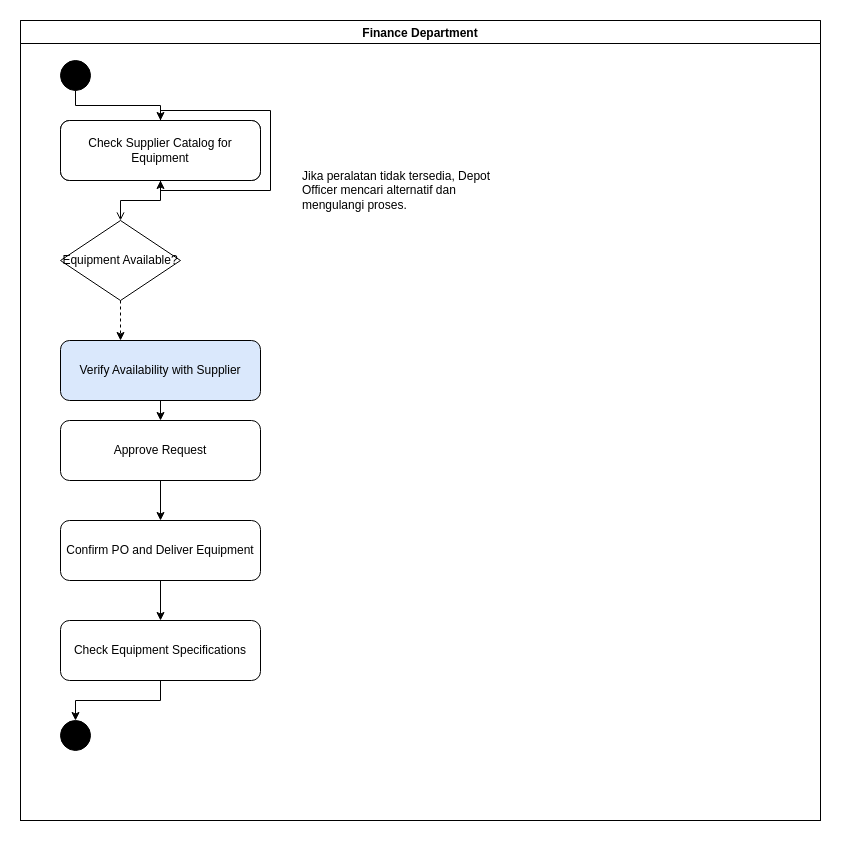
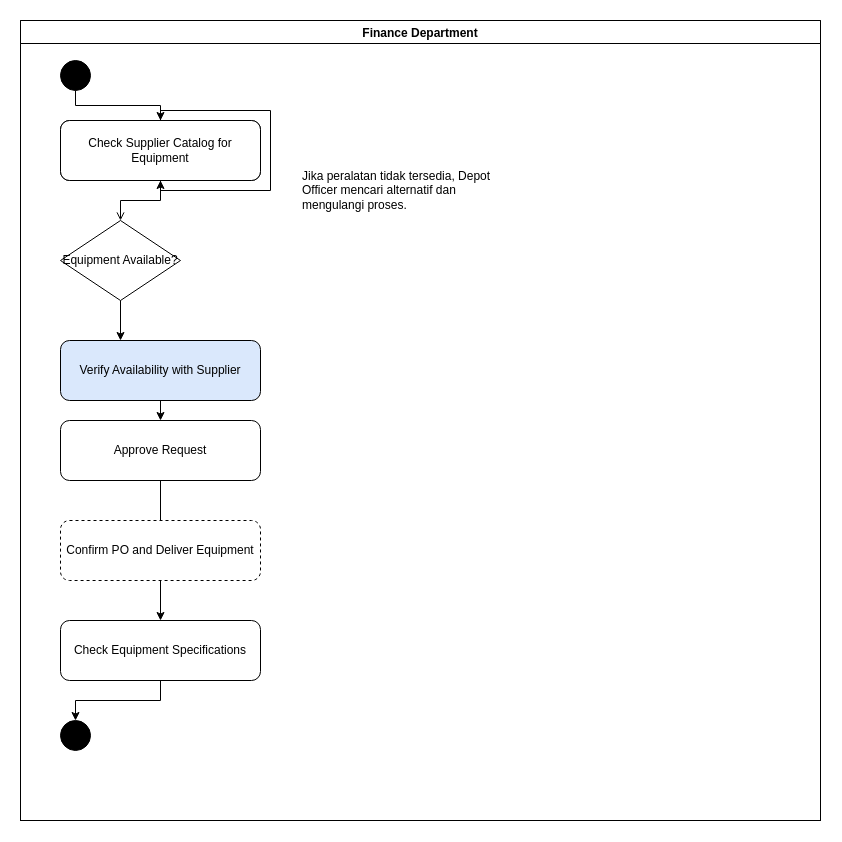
  <mxCell id="0" />
  <mxCell id="1" parent="0" />
  <mxCell id="2" value="Site Engineer" style="swimlane" vertex="1" parent="1"><mxGeometry x="20" y="20" width="800" height="800" as="geometry" /></mxCell>
  <mxCell id="3" value="Depot Officer" style="swimlane" vertex="1" parent="1"><mxGeometry x="20" y="20" width="800" height="800" as="geometry" /></mxCell>
  <mxCell id="4" value="Works Engineer" style="swimlane" vertex="1" parent="1"><mxGeometry x="20" y="20" width="800" height="800" as="geometry" /></mxCell>
  <mxCell id="5" value="Supplier" style="swimlane" vertex="1" parent="1"><mxGeometry x="20" y="20" width="800" height="800" as="geometry" /></mxCell>
  <mxCell id="6" value="Finance Department" style="swimlane" vertex="1" parent="1"><mxGeometry x="20" y="20" width="800" height="800" as="geometry" /></mxCell>
  <mxCell id="7" value="" style="ellipse;whiteSpace=wrap;html=1;aspect=fixed;fillColor=#000000;" vertex="1" parent="2"><mxGeometry x="40" y="40" width="30" height="30" as="geometry" /></mxCell>
  <mxCell id="8" value="Submit Equipment Rental Request" style="rounded=1;whiteSpace=wrap;html=1;" vertex="1" parent="2"><mxGeometry x="40" y="100" width="200" height="60" as="geometry" /></mxCell>
  <mxCell id="9" value="Check Supplier Catalog for Equipment" style="rounded=1;whiteSpace=wrap;html=1;" vertex="1" parent="3"><mxGeometry x="40" y="100" width="200" height="60" as="geometry" /></mxCell>
  <mxCell id="10" value="Equipment Available?" style="rhombus;whiteSpace=wrap;html=1;" vertex="1" parent="3"><mxGeometry x="40" y="200" width="120" height="80" as="geometry" /></mxCell>
  <mxCell id="11" value="Verify Availability with Supplier" style="rounded=1;whiteSpace=wrap;html=1;fillColor=#dae8fc;" vertex="1" parent="3"><mxGeometry x="40" y="320" width="200" height="60" as="geometry" /></mxCell>
  <mxCell id="12" value="Approve Request" style="rounded=1;whiteSpace=wrap;html=1;" vertex="1" parent="4"><mxGeometry x="40" y="400" width="200" height="60" as="geometry" /></mxCell>
- <mxCell id="13" value="Confirm PO and Deliver Equipment" style="rounded=1;whiteSpace=wrap;html=1;" vertex="1" parent="5"><mxGeometry x="40" y="500" width="200" height="60" as="geometry" /></mxCell>
+ <mxCell id="13" value="Confirm PO and Deliver Equipment" style="rounded=1;whiteSpace=wrap;html=1;dashed=1;" vertex="1" parent="5"><mxGeometry x="40" y="500" width="200" height="60" as="geometry" /></mxCell>
  <mxCell id="14" value="Check Equipment Specifications" style="rounded=1;whiteSpace=wrap;html=1;" vertex="1" parent="2"><mxGeometry x="40" y="600" width="200" height="60" as="geometry" /></mxCell>
  <mxCell id="15" value="" style="ellipse;whiteSpace=wrap;html=1;aspect=fixed;fillColor=#000000;" vertex="1" parent="2"><mxGeometry x="40" y="700" width="30" height="30" as="geometry" /></mxCell>
  <mxCell id="16" style="edgeStyle=orthogonalEdgeStyle;rounded=0;html=1;entryX=0.5;entryY=0;exitX=0.5;exitY=1;" edge="1" parent="1" source="7" target="8"><mxGeometry relative="1" as="geometry" /></mxCell>
  <mxCell id="17" style="edgeStyle=orthogonalEdgeStyle;rounded=0;html=1;" edge="1" parent="1" source="8" target="9"><mxGeometry relative="1" as="geometry" /></mxCell>
  <mxCell id="18" style="edgeStyle=orthogonalEdgeStyle;rounded=0;html=1;endArrow=open;" edge="1" parent="1" source="9" target="10"><mxGeometry relative="1" as="geometry" /></mxCell>
- <mxCell id="19" style="edgeStyle=orthogonalEdgeStyle;rounded=0;html=1;dashed=1;" edge="1" parent="1" source="10" target="11"><mxGeometry relative="1" as="geometry"><mxPoint x="100" y="240" as="targetPoint" /><Array as="points"><mxPoint x="100" y="240" /></Array></mxGeometry></mxCell>
+ <mxCell id="19" style="edgeStyle=orthogonalEdgeStyle;rounded=0;html=1;" edge="1" parent="1" source="10" target="11"><mxGeometry relative="1" as="geometry"><mxPoint x="100" y="240" as="targetPoint" /><Array as="points"><mxPoint x="100" y="240" /></Array></mxGeometry></mxCell>
  <mxCell id="20" style="edgeStyle=orthogonalEdgeStyle;rounded=0;html=1;exitX=0.5;exitY=1;" edge="1" parent="1" source="11" target="12"><mxGeometry relative="1" as="geometry" /></mxCell>
- <mxCell id="21" style="edgeStyle=orthogonalEdgeStyle;rounded=0;html=1;" edge="1" parent="1" source="12" target="13"><mxGeometry relative="1" as="geometry" /></mxCell>
+ <mxCell id="21" style="edgeStyle=orthogonalEdgeStyle;rounded=0;html=1;endArrow=none;" edge="1" parent="1" source="12" target="13"><mxGeometry relative="1" as="geometry" /></mxCell>
  <mxCell id="22" style="edgeStyle=orthogonalEdgeStyle;rounded=0;html=1;" edge="1" parent="1" source="13" target="14"><mxGeometry relative="1" as="geometry" /></mxCell>
  <mxCell id="23" style="edgeStyle=orthogonalEdgeStyle;rounded=0;html=1;" edge="1" parent="1" source="14" target="15"><mxGeometry relative="1" as="geometry" /></mxCell>
  <mxCell id="24" value="Jika peralatan tidak tersedia, Depot Officer mencari alternatif dan mengulangi proses." style="text;html=1;strokeColor=none;fillColor=none;align=left;verticalAlign=middle;whiteSpace=wrap;rounded=0;" vertex="1" parent="1"><mxGeometry x="300" y="160" width="200" height="60" as="geometry" /></mxCell>
